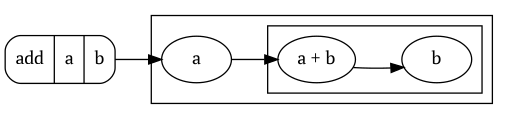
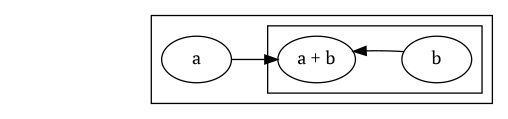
  digraph {
    compound=true
    fontname="PT Serif"
    rankdir=LR
    node [fontname="PT Serif"]
    edge [fontname="PT Serif"]
    n1 [label="a + b"]
    b
    a
-   n4 [label="{add | a | b}" shape=Mrecord]
    subgraph cluster_1 {
      a
      subgraph cluster_2 {
        n1
        b
      }
    }
-   n1 -> b
+   b -> n1
    a -> n1
-   n4 -> a
  }
